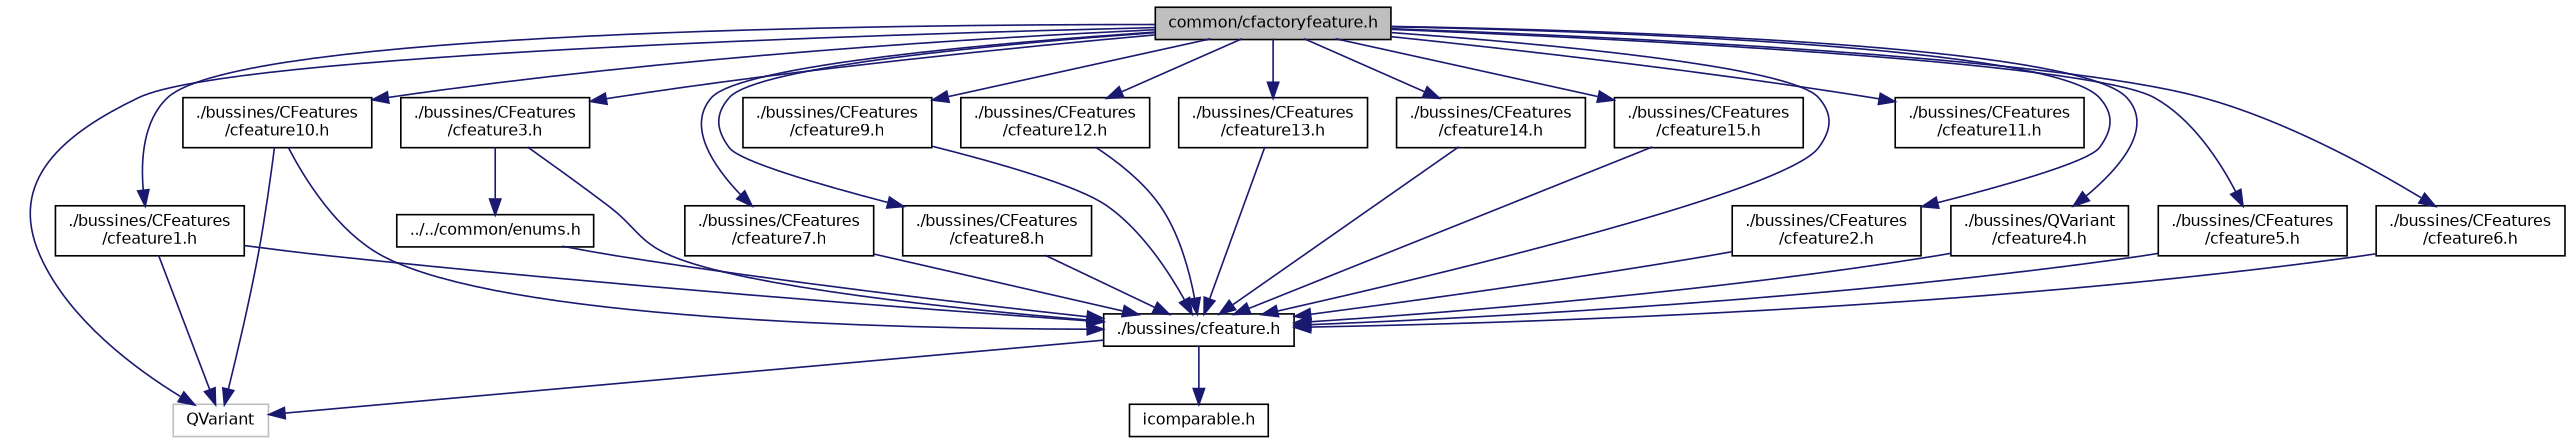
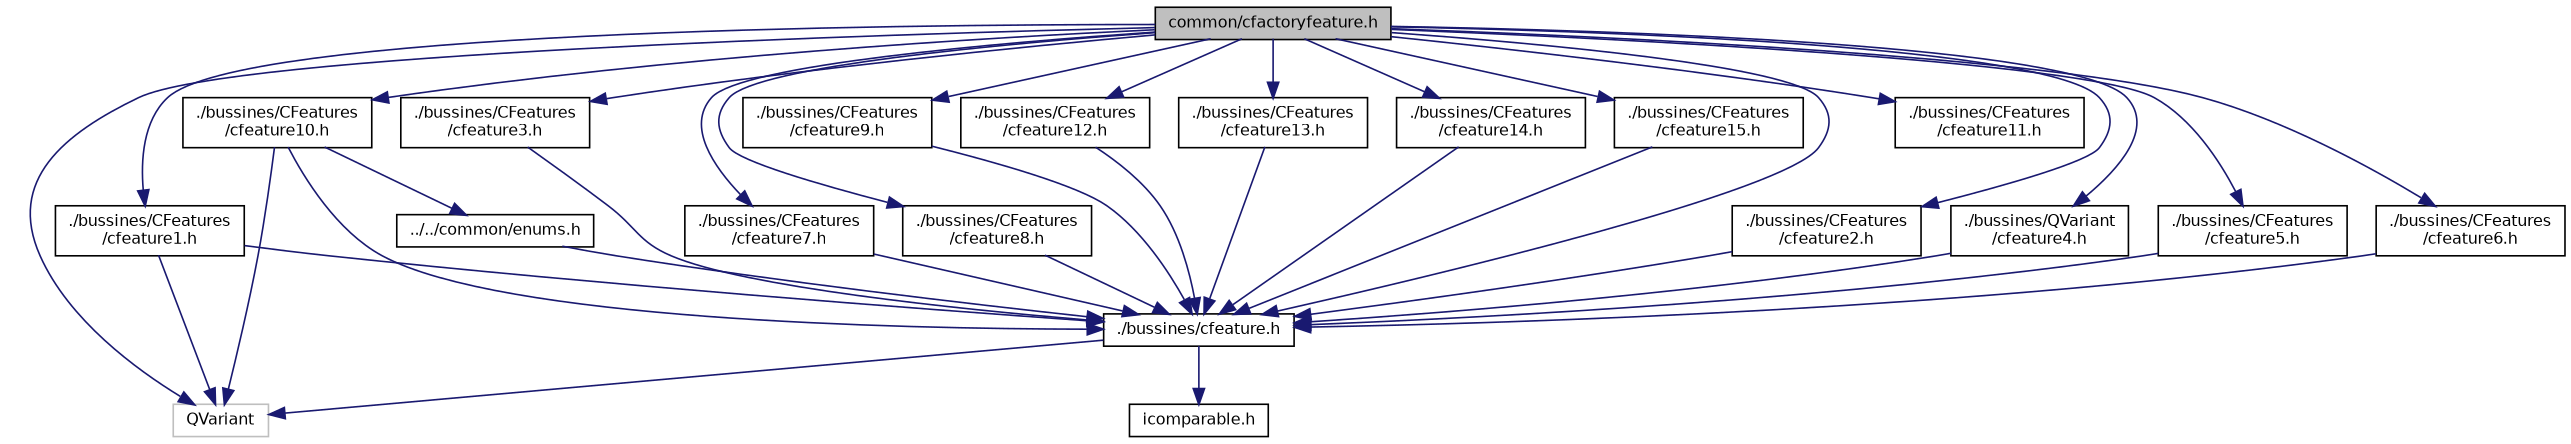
  digraph {
    node [color=black fillcolor=white fontname=Helvetica fontsize=10 shape=record style=filled]
    edge [color=midnightblue fontname=Helvetica fontsize=10 labelfontname=Helvetica labelfontsize=10 style=solid]
    n1 [fillcolor=grey75 fontcolor=black height=0.2 label="common/cfactoryfeature.h" width=0.4]
    n2 [color=grey75 height=0.2 label=QVariant width=0.4]
    n3 [height=0.2 label="./bussines/cfeature.h" width=0.4]
    n4 [height=0.2 label="./bussines/CFeatures\l/cfeature1.h" width=0.4]
    n5 [height=0.2 label="./bussines/CFeatures\l/cfeature2.h" width=0.4]
    n6 [height=0.2 label="./bussines/CFeatures\l/cfeature3.h" width=0.4]
    n7 [height=0.2 label="./bussines/QVariant\l/cfeature4.h" width=0.4]
    n8 [height=0.2 label="./bussines/CFeatures\l/cfeature5.h" width=0.4]
    n9 [height=0.2 label="./bussines/CFeatures\l/cfeature6.h" width=0.4]
    n10 [height=0.2 label="./bussines/CFeatures\l/cfeature7.h" width=0.4]
    n11 [height=0.2 label="./bussines/CFeatures\l/cfeature8.h" width=0.4]
    n12 [height=0.2 label="./bussines/CFeatures\l/cfeature9.h" width=0.4]
    n13 [height=0.2 label="./bussines/CFeatures\l/cfeature10.h" width=0.4]
    n14 [height=0.2 label="./bussines/CFeatures\l/cfeature11.h" width=0.4]
    n15 [height=0.2 label="./bussines/CFeatures\l/cfeature12.h" width=0.4]
    n16 [height=0.2 label="./bussines/CFeatures\l/cfeature13.h" width=0.4]
    n17 [height=0.2 label="./bussines/CFeatures\l/cfeature14.h" width=0.4]
    n18 [height=0.2 label="./bussines/CFeatures\l/cfeature15.h" width=0.4]
    n19 [height=0.2 label="icomparable.h" width=0.4]
    n20 [height=0.2 label="../../common/enums.h" width=0.4]
    n1 -> n2
    n1 -> n3
    n1 -> n4
    n1 -> n5
    n1 -> n6
    n1 -> n7
    n1 -> n8
    n1 -> n9
    n1 -> n10
    n1 -> n11
    n1 -> n12
    n1 -> n13
    n1 -> n14
    n1 -> n15
    n1 -> n16
    n1 -> n17
    n1 -> n18
    n3 -> n2
    n3 -> n19
    n4 -> n2
    n4 -> n3
    n5 -> n3
    n6 -> n3
-   n6 -> n20
+   n13 -> n20
    n7 -> n3
    n8 -> n3
    n9 -> n3
    n10 -> n3
    n11 -> n3
    n12 -> n3
    n13 -> n2
    n13 -> n3
    n15 -> n3
    n16 -> n3
    n17 -> n3
    n18 -> n3
    n20 -> n3
  }
